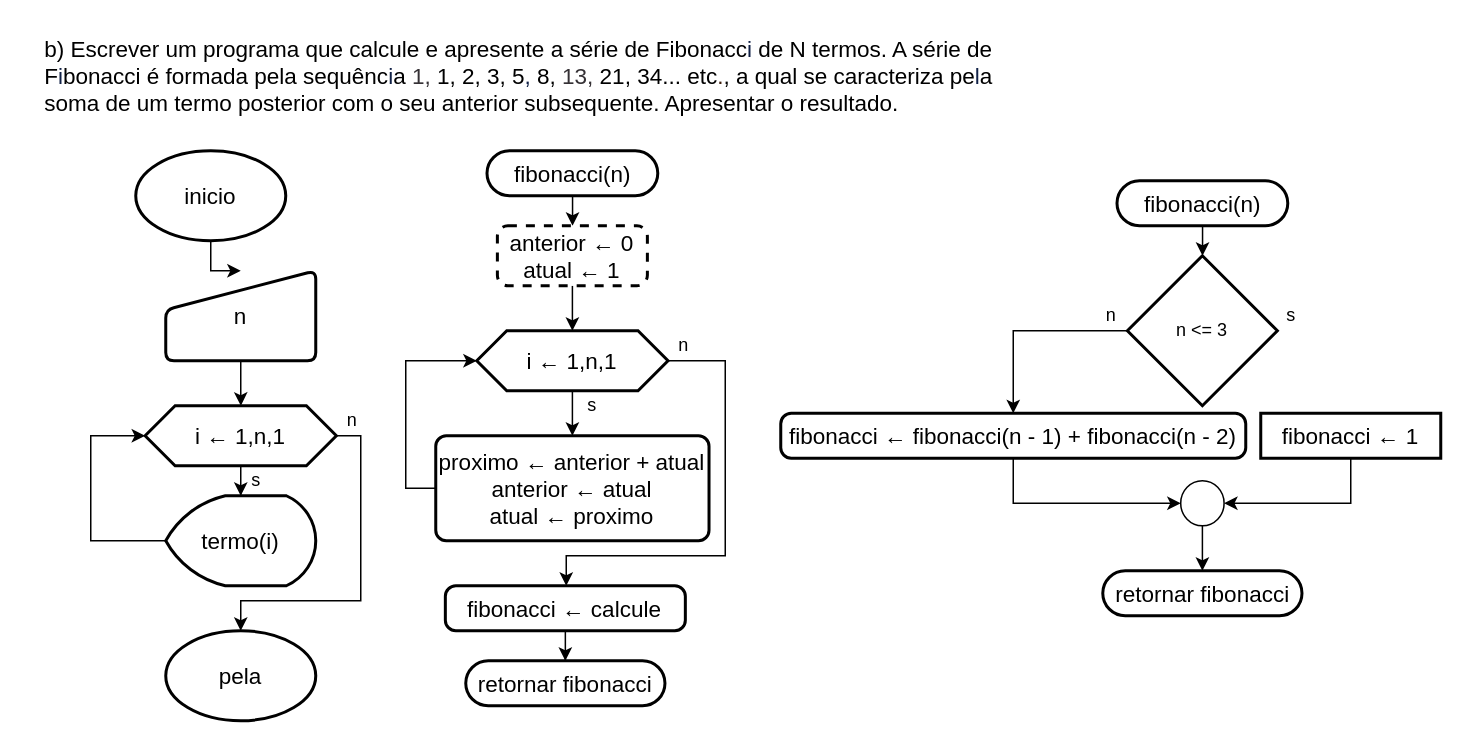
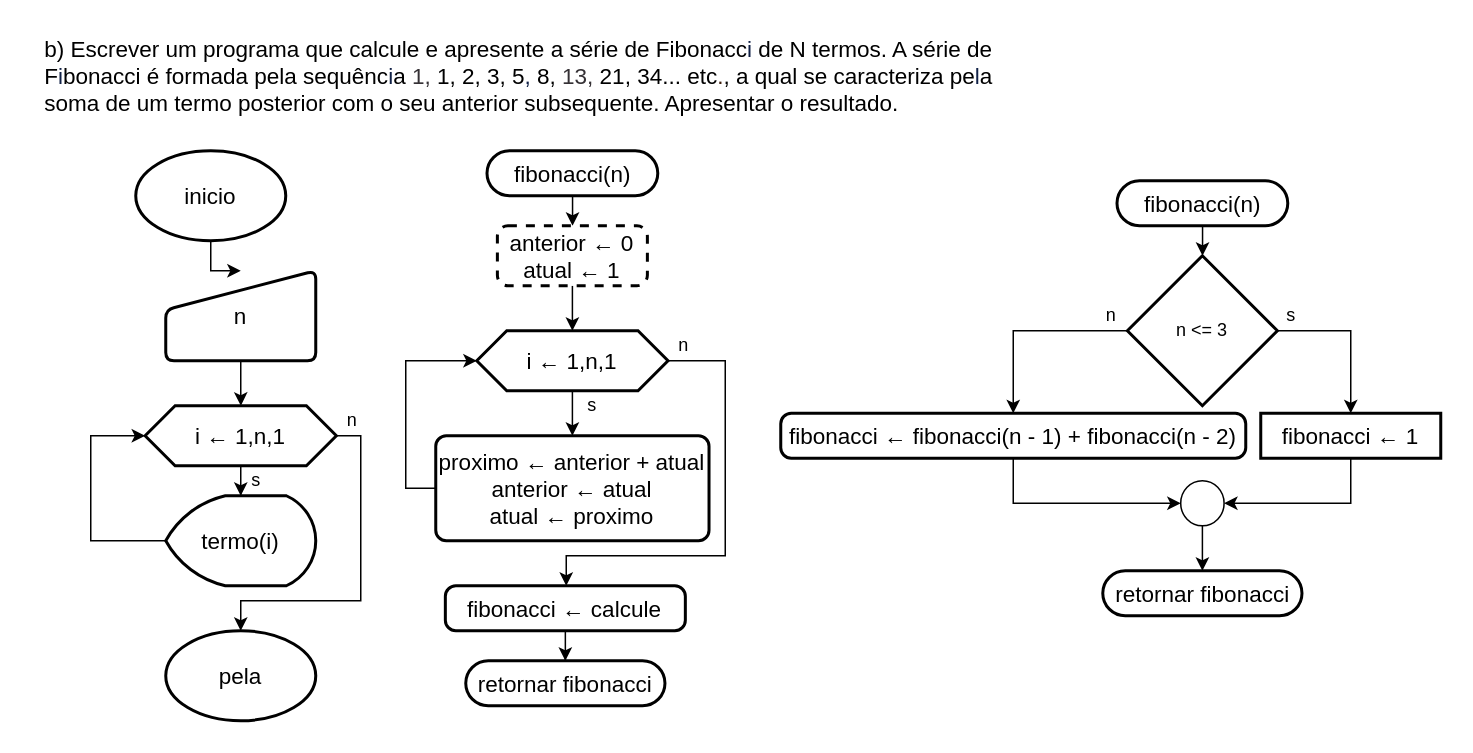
  <mxCell id="0" />
  <mxCell id="1" parent="0" />
  <mxCell id="2" value="&lt;div style=&quot;text-align: left;&quot;&gt;&lt;span style=&quot;background-color: initial;&quot; class=&quot;fontstyle0&quot;&gt;b) Escrever um programa que calcule e apresente a série de Fibonacc&lt;/span&gt;&lt;span style=&quot;background-color: initial; color: rgb(16, 32, 70);&quot; class=&quot;fontstyle0&quot;&gt;i &lt;/span&gt;&lt;span style=&quot;background-color: initial;&quot; class=&quot;fontstyle0&quot;&gt;de N termos. A série de&lt;/span&gt;&lt;/div&gt;&lt;span class=&quot;fontstyle0&quot; style=&quot;font-size: 15px;&quot;&gt;&lt;div style=&quot;text-align: left;&quot;&gt;&lt;span style=&quot;background-color: initial;&quot; class=&quot;fontstyle0&quot;&gt;F&lt;/span&gt;&lt;span style=&quot;background-color: initial; color: rgb(16, 32, 70);&quot; class=&quot;fontstyle0&quot;&gt;i&lt;/span&gt;&lt;span style=&quot;background-color: initial;&quot; class=&quot;fontstyle0&quot;&gt;bonacci é formada pela sequênc&lt;/span&gt;&lt;span style=&quot;background-color: initial; color: rgb(16, 32, 70);&quot; class=&quot;fontstyle0&quot;&gt;i&lt;/span&gt;&lt;span style=&quot;background-color: initial;&quot; class=&quot;fontstyle0&quot;&gt;a &lt;/span&gt;&lt;span style=&quot;background-color: initial; color: rgb(53, 49, 53);&quot; class=&quot;fontstyle0&quot;&gt;1, &lt;/span&gt;&lt;span style=&quot;background-color: initial;&quot; class=&quot;fontstyle0&quot;&gt;1, 2, 3, 5&lt;/span&gt;&lt;span style=&quot;background-color: initial; color: rgb(16, 32, 70);&quot; class=&quot;fontstyle0&quot;&gt;, &lt;/span&gt;&lt;span style=&quot;background-color: initial;&quot; class=&quot;fontstyle0&quot;&gt;8, &lt;/span&gt;&lt;span style=&quot;background-color: initial; color: rgb(53, 49, 53);&quot; class=&quot;fontstyle0&quot;&gt;13, &lt;/span&gt;&lt;span style=&quot;background-color: initial;&quot; class=&quot;fontstyle0&quot;&gt;21, 34... etc&lt;/span&gt;&lt;span style=&quot;background-color: initial; color: rgb(62, 31, 13);&quot; class=&quot;fontstyle0&quot;&gt;.&lt;/span&gt;&lt;span style=&quot;background-color: initial;&quot; class=&quot;fontstyle0&quot;&gt;, a qual se caracteriza pe&lt;/span&gt;&lt;span style=&quot;background-color: initial; color: rgb(16, 32, 70);&quot; class=&quot;fontstyle0&quot;&gt;l&lt;/span&gt;&lt;span style=&quot;background-color: initial;&quot; class=&quot;fontstyle0&quot;&gt;a&lt;/span&gt;&lt;/div&gt;&lt;/span&gt;&lt;span class=&quot;fontstyle0&quot; style=&quot;font-size: 15px;&quot;&gt;&lt;div style=&quot;text-align: left;&quot;&gt;&lt;span style=&quot;background-color: initial;&quot;&gt;soma de um termo posterior com o seu anterior subsequente. Apresentar o resultado.&lt;/span&gt;&lt;/div&gt;&lt;/span&gt;" style="text;html=1;align=center;verticalAlign=middle;resizable=0;points=[];autosize=1;strokeColor=none;fillColor=none;fontSize=15;" vertex="1" parent="1"><mxGeometry width="650" height="60" as="geometry" x="20" y="20" /></mxCell>
  <mxCell id="3" value="" style="edgeStyle=orthogonalEdgeStyle;rounded=0;orthogonalLoop=1;jettySize=auto;html=1;fontSize=15;" edge="1" parent="1" source="4" target="7"><mxGeometry relative="1" as="geometry" /></mxCell>
  <mxCell id="4" value="fibonacci(n)" style="html=1;dashed=0;whitespace=wrap;shape=mxgraph.dfd.start;fontSize=15;strokeWidth=2;" vertex="1" parent="1"><mxGeometry x="324.16" y="100" width="113.86" height="30" as="geometry" /></mxCell>
  <mxCell id="5" value="retornar fibonacci" style="html=1;dashed=0;whitespace=wrap;shape=mxgraph.dfd.start;fontSize=15;strokeWidth=2;" vertex="1" parent="1"><mxGeometry x="310" y="440" width="132.81" height="30" as="geometry" /></mxCell>
  <mxCell id="6" value="" style="edgeStyle=orthogonalEdgeStyle;rounded=0;orthogonalLoop=1;jettySize=auto;html=1;" edge="1" parent="1" source="7" target="22"><mxGeometry relative="1" as="geometry" /></mxCell>
  <mxCell id="7" value="anterior ← 0&lt;br&gt;atual ← 1" style="rounded=1;whiteSpace=wrap;html=1;absoluteArcSize=1;arcSize=14;strokeWidth=2;fontSize=15;dashed=1;" vertex="1" parent="1"><mxGeometry x="331.09" y="150" width="100" height="40" as="geometry" /></mxCell>
  <mxCell id="8" style="edgeStyle=orthogonalEdgeStyle;rounded=0;orthogonalLoop=1;jettySize=auto;html=1;exitX=1;exitY=0.5;exitDx=0;exitDy=0;" edge="1" parent="1" source="10" target="17"><mxGeometry relative="1" as="geometry"><Array as="points"><mxPoint x="240" y="290" /><mxPoint x="240" y="400" /><mxPoint x="160" y="400" /></Array></mxGeometry></mxCell>
  <mxCell id="9" style="edgeStyle=orthogonalEdgeStyle;rounded=0;orthogonalLoop=1;jettySize=auto;html=1;exitX=0.5;exitY=1;exitDx=0;exitDy=0;" edge="1" parent="1" source="10" target="14"><mxGeometry relative="1" as="geometry" /></mxCell>
  <mxCell id="10" value="i ← 1,n,1" style="shape=hexagon;perimeter=hexagonPerimeter2;whiteSpace=wrap;html=1;fixedSize=1;fontSize=15;rounded=1;arcSize=0;strokeWidth=2;" vertex="1" parent="1"><mxGeometry x="96.25" y="270" width="127.5" height="40" as="geometry" /></mxCell>
  <mxCell id="11" style="edgeStyle=orthogonalEdgeStyle;rounded=0;orthogonalLoop=1;jettySize=auto;html=1;exitX=0;exitY=0.5;exitDx=0;exitDy=0;entryX=0;entryY=0.5;entryDx=0;entryDy=0;" edge="1" parent="1" source="12" target="22"><mxGeometry relative="1" as="geometry" /></mxCell>
  <mxCell id="12" value="proximo ← anterior + atual&lt;br&gt;anterior ← atual&lt;br&gt;atual ← proximo" style="rounded=1;whiteSpace=wrap;html=1;absoluteArcSize=1;arcSize=14;strokeWidth=2;fontSize=15;" vertex="1" parent="1"><mxGeometry x="290" y="290" width="182.18" height="70" as="geometry" /></mxCell>
  <mxCell id="13" style="edgeStyle=orthogonalEdgeStyle;rounded=0;orthogonalLoop=1;jettySize=auto;html=1;exitX=0;exitY=0.5;exitDx=0;exitDy=0;exitPerimeter=0;entryX=0;entryY=0.5;entryDx=0;entryDy=0;" edge="1" parent="1" source="14" target="10"><mxGeometry relative="1" as="geometry"><Array as="points"><mxPoint x="60" y="360" /><mxPoint x="60" y="290" /></Array></mxGeometry></mxCell>
  <mxCell id="14" value="termo(i)" style="strokeWidth=2;html=1;shape=mxgraph.flowchart.display;whiteSpace=wrap;fontSize=15;" vertex="1" parent="1"><mxGeometry x="110" y="330" width="100" height="60" as="geometry" /></mxCell>
  <mxCell id="15" value="" style="edgeStyle=orthogonalEdgeStyle;rounded=0;orthogonalLoop=1;jettySize=auto;html=1;fontSize=15;" edge="1" parent="1" source="16" target="19"><mxGeometry relative="1" as="geometry" /></mxCell>
  <mxCell id="16" value="inicio" style="strokeWidth=2;html=1;shape=mxgraph.flowchart.start_1;whiteSpace=wrap;fontSize=15;" vertex="1" parent="1"><mxGeometry x="90" y="100" width="100" height="60" as="geometry" /></mxCell>
  <mxCell id="17" value="pela" style="strokeWidth=2;html=1;shape=mxgraph.flowchart.start_1;whiteSpace=wrap;fontSize=15;" vertex="1" parent="1"><mxGeometry x="110" y="420" width="100" height="60" as="geometry" /></mxCell>
  <mxCell id="18" value="" style="edgeStyle=orthogonalEdgeStyle;rounded=0;orthogonalLoop=1;jettySize=auto;html=1;" edge="1" parent="1" source="19" target="10"><mxGeometry relative="1" as="geometry" /></mxCell>
  <mxCell id="19" value="n" style="html=1;strokeWidth=2;shape=manualInput;whiteSpace=wrap;rounded=1;size=26;arcSize=11;fontSize=15;" vertex="1" parent="1"><mxGeometry x="110" y="180" width="100" height="60" as="geometry" /></mxCell>
  <mxCell id="20" value="" style="edgeStyle=orthogonalEdgeStyle;rounded=0;orthogonalLoop=1;jettySize=auto;html=1;" edge="1" parent="1" source="22" target="12"><mxGeometry relative="1" as="geometry" /></mxCell>
  <mxCell id="21" style="edgeStyle=orthogonalEdgeStyle;rounded=0;orthogonalLoop=1;jettySize=auto;html=1;exitX=1;exitY=0.5;exitDx=0;exitDy=0;" edge="1" parent="1" source="22" target="28"><mxGeometry relative="1" as="geometry"><Array as="points"><mxPoint x="483" y="240" /><mxPoint x="483" y="370" /><mxPoint x="377" y="370" /></Array></mxGeometry></mxCell>
  <mxCell id="22" value="i ← 1,n,1" style="shape=hexagon;perimeter=hexagonPerimeter2;whiteSpace=wrap;html=1;fixedSize=1;fontSize=15;rounded=1;arcSize=0;strokeWidth=2;" vertex="1" parent="1"><mxGeometry x="317.34" y="220" width="127.5" height="40" as="geometry" /></mxCell>
  <mxCell id="23" value="s" style="text;html=1;align=center;verticalAlign=middle;resizable=0;points=[];autosize=1;strokeColor=none;fillColor=none;" vertex="1" parent="1"><mxGeometry x="383.9" y="260" width="20" height="20" as="geometry" /></mxCell>
  <mxCell id="24" value="n" style="text;html=1;align=center;verticalAlign=middle;resizable=0;points=[];autosize=1;strokeColor=none;fillColor=none;" vertex="1" parent="1"><mxGeometry x="223.75" y="270" width="20" height="20" as="geometry" /></mxCell>
  <mxCell id="25" value="s" style="text;html=1;align=center;verticalAlign=middle;resizable=0;points=[];autosize=1;strokeColor=none;fillColor=none;" vertex="1" parent="1"><mxGeometry x="160" y="310" width="20" height="20" as="geometry" /></mxCell>
  <mxCell id="26" value="n" style="text;html=1;align=center;verticalAlign=middle;resizable=0;points=[];autosize=1;strokeColor=none;fillColor=none;" vertex="1" parent="1"><mxGeometry x="444.84" y="220" width="20" height="20" as="geometry" /></mxCell>
  <mxCell id="27" value="" style="edgeStyle=orthogonalEdgeStyle;rounded=0;orthogonalLoop=1;jettySize=auto;html=1;" edge="1" parent="1" source="28" target="5"><mxGeometry relative="1" as="geometry" /></mxCell>
  <mxCell id="28" value="&lt;span style=&quot;font-size: 15px;&quot;&gt;fibonacci ← calcule&lt;/span&gt;" style="rounded=1;whiteSpace=wrap;html=1;absoluteArcSize=1;arcSize=14;strokeWidth=2;" vertex="1" parent="1"><mxGeometry x="296.4" y="390" width="160" height="30" as="geometry" /></mxCell>
  <mxCell id="29" value="" style="edgeStyle=orthogonalEdgeStyle;rounded=0;orthogonalLoop=1;jettySize=auto;html=1;" edge="1" parent="1" source="30" target="36"><mxGeometry relative="1" as="geometry" /></mxCell>
  <mxCell id="30" value="fibonacci(n)" style="html=1;dashed=0;whitespace=wrap;shape=mxgraph.dfd.start;fontSize=15;strokeWidth=2;" vertex="1" parent="1"><mxGeometry x="744.16" y="120" width="113.86" height="30" as="geometry" /></mxCell>
  <mxCell id="31" value="retornar fibonacci" style="html=1;dashed=0;whitespace=wrap;shape=mxgraph.dfd.start;fontSize=15;strokeWidth=2;" vertex="1" parent="1"><mxGeometry x="734.68" y="380" width="132.81" height="30" as="geometry" /></mxCell>
  <mxCell id="32" style="edgeStyle=orthogonalEdgeStyle;rounded=0;orthogonalLoop=1;jettySize=auto;html=1;exitX=0.5;exitY=1;exitDx=0;exitDy=0;entryX=1;entryY=0.5;entryDx=0;entryDy=0;entryPerimeter=0;" edge="1" parent="1" source="33" target="40"><mxGeometry relative="1" as="geometry" /></mxCell>
  <mxCell id="33" value="&lt;span style=&quot;&quot;&gt;fibonacci ← 1&lt;/span&gt;" style="whiteSpace=wrap;html=1;absoluteArcSize=1;arcSize=14;strokeWidth=2;fontSize=15;rounded=0;" vertex="1" parent="1"><mxGeometry x="840" y="275" width="120" height="30" as="geometry" /></mxCell>
+ <mxCell id="34" style="edgeStyle=orthogonalEdgeStyle;rounded=0;orthogonalLoop=1;jettySize=auto;html=1;exitX=1;exitY=0.5;exitDx=0;exitDy=0;exitPerimeter=0;" edge="1" parent="1" source="36" target="33"><mxGeometry relative="1" as="geometry" /></mxCell>
  <mxCell id="35" style="edgeStyle=orthogonalEdgeStyle;rounded=0;orthogonalLoop=1;jettySize=auto;html=1;exitX=0;exitY=0.5;exitDx=0;exitDy=0;exitPerimeter=0;" edge="1" parent="1" source="36" target="38"><mxGeometry relative="1" as="geometry" /></mxCell>
  <mxCell id="36" value="n &amp;lt;= 3" style="strokeWidth=2;html=1;shape=mxgraph.flowchart.decision;whiteSpace=wrap;" vertex="1" parent="1"><mxGeometry x="751.09" y="170" width="100" height="100" as="geometry" /></mxCell>
  <mxCell id="37" style="edgeStyle=orthogonalEdgeStyle;rounded=0;orthogonalLoop=1;jettySize=auto;html=1;exitX=0.5;exitY=1;exitDx=0;exitDy=0;entryX=0;entryY=0.5;entryDx=0;entryDy=0;entryPerimeter=0;" edge="1" parent="1" source="38" target="40"><mxGeometry relative="1" as="geometry" /></mxCell>
  <mxCell id="38" value="&lt;span style=&quot;&quot;&gt;fibonacci ← fibonacci(n - 1) +&amp;nbsp;&lt;/span&gt;&lt;span style=&quot;color: rgba(0, 0, 0, 0); font-family: monospace; font-size: 0px; text-align: start;&quot;&gt;%3CmxGraphModel%3E%3Croot%3E%3CmxCell%20id%3D%220%22%2F%3E%3CmxCell%20id%3D%221%22%20parent%3D%220%22%2F%3E%3CmxCell%20id%3D%222%22%20value%3D%22%26lt%3Bspan%20style%3D%26quot%3B%26quot%3B%26gt%3Bfibonacci%20%E2%86%90%201%26lt%3B%2Fspan%26gt%3B%22%20style%3D%22rounded%3D1%3BwhiteSpace%3Dwrap%3Bhtml%3D1%3BabsoluteArcSize%3D1%3BarcSize%3D14%3BstrokeWidth%3D2%3BfontSize%3D15%3B%22%20vertex%3D%221%22%20parent%3D%221%22%3E%3CmxGeometry%20x%3D%22820%22%20y%3D%22250%22%20width%3D%22120%22%20height%3D%2230%22%20as%3D%22geometry%22%2F%3E%3C%2FmxCell%3E%3C%2Froot%3E%3C%2FmxGraphModel%3E&lt;/span&gt;fibonacci(n - 2)" style="rounded=1;whiteSpace=wrap;html=1;absoluteArcSize=1;arcSize=14;strokeWidth=2;fontSize=15;" vertex="1" parent="1"><mxGeometry x="520" y="275" width="310" height="30" as="geometry" /></mxCell>
  <mxCell id="39" value="" style="edgeStyle=orthogonalEdgeStyle;rounded=0;orthogonalLoop=1;jettySize=auto;html=1;" edge="1" parent="1" source="40" target="31"><mxGeometry relative="1" as="geometry" /></mxCell>
  <mxCell id="40" value="" style="verticalLabelPosition=bottom;verticalAlign=top;html=1;shape=mxgraph.flowchart.on-page_reference;" vertex="1" parent="1"><mxGeometry x="786.64" y="320" width="28.91" height="30" as="geometry" /></mxCell>
  <mxCell id="41" value="s" style="text;html=1;align=center;verticalAlign=middle;resizable=0;points=[];autosize=1;strokeColor=none;fillColor=none;" vertex="1" parent="1"><mxGeometry x="850" y="200" width="20" height="20" as="geometry" /></mxCell>
  <mxCell id="42" value="n" style="text;html=1;align=center;verticalAlign=middle;resizable=0;points=[];autosize=1;strokeColor=none;fillColor=none;" vertex="1" parent="1"><mxGeometry x="730" y="200" width="20" height="20" as="geometry" /></mxCell>
